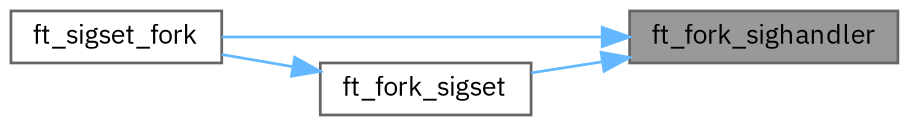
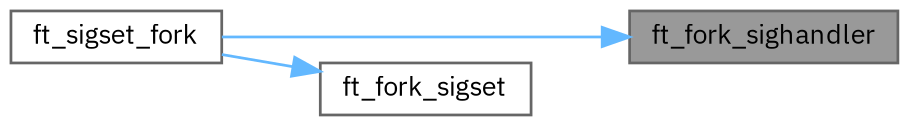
  digraph {
    fontname="IBM Plex Sans"
    rankdir=RL
    node [color=grey40 fillcolor=white fontname="IBM Plex Sans" fontsize=10 shape=box style=filled]
    edge [color=steelblue1 dir=back fontname="IBM Plex Sans" fontsize=10 labelfontname=Helvetica labelfontsize=10 style=solid]
    n1 [color=gray40 fillcolor=grey60 fontcolor=black height=0.2 label=ft_fork_sighandler width=0.4]
    n2 [height=0.2 label=ft_sigset_fork width=0.4]
    n3 [height=0.2 label=ft_fork_sigset width=0.4]
    n1 -> n2
-   n1 -> n3
    n3 -> n2
  }
